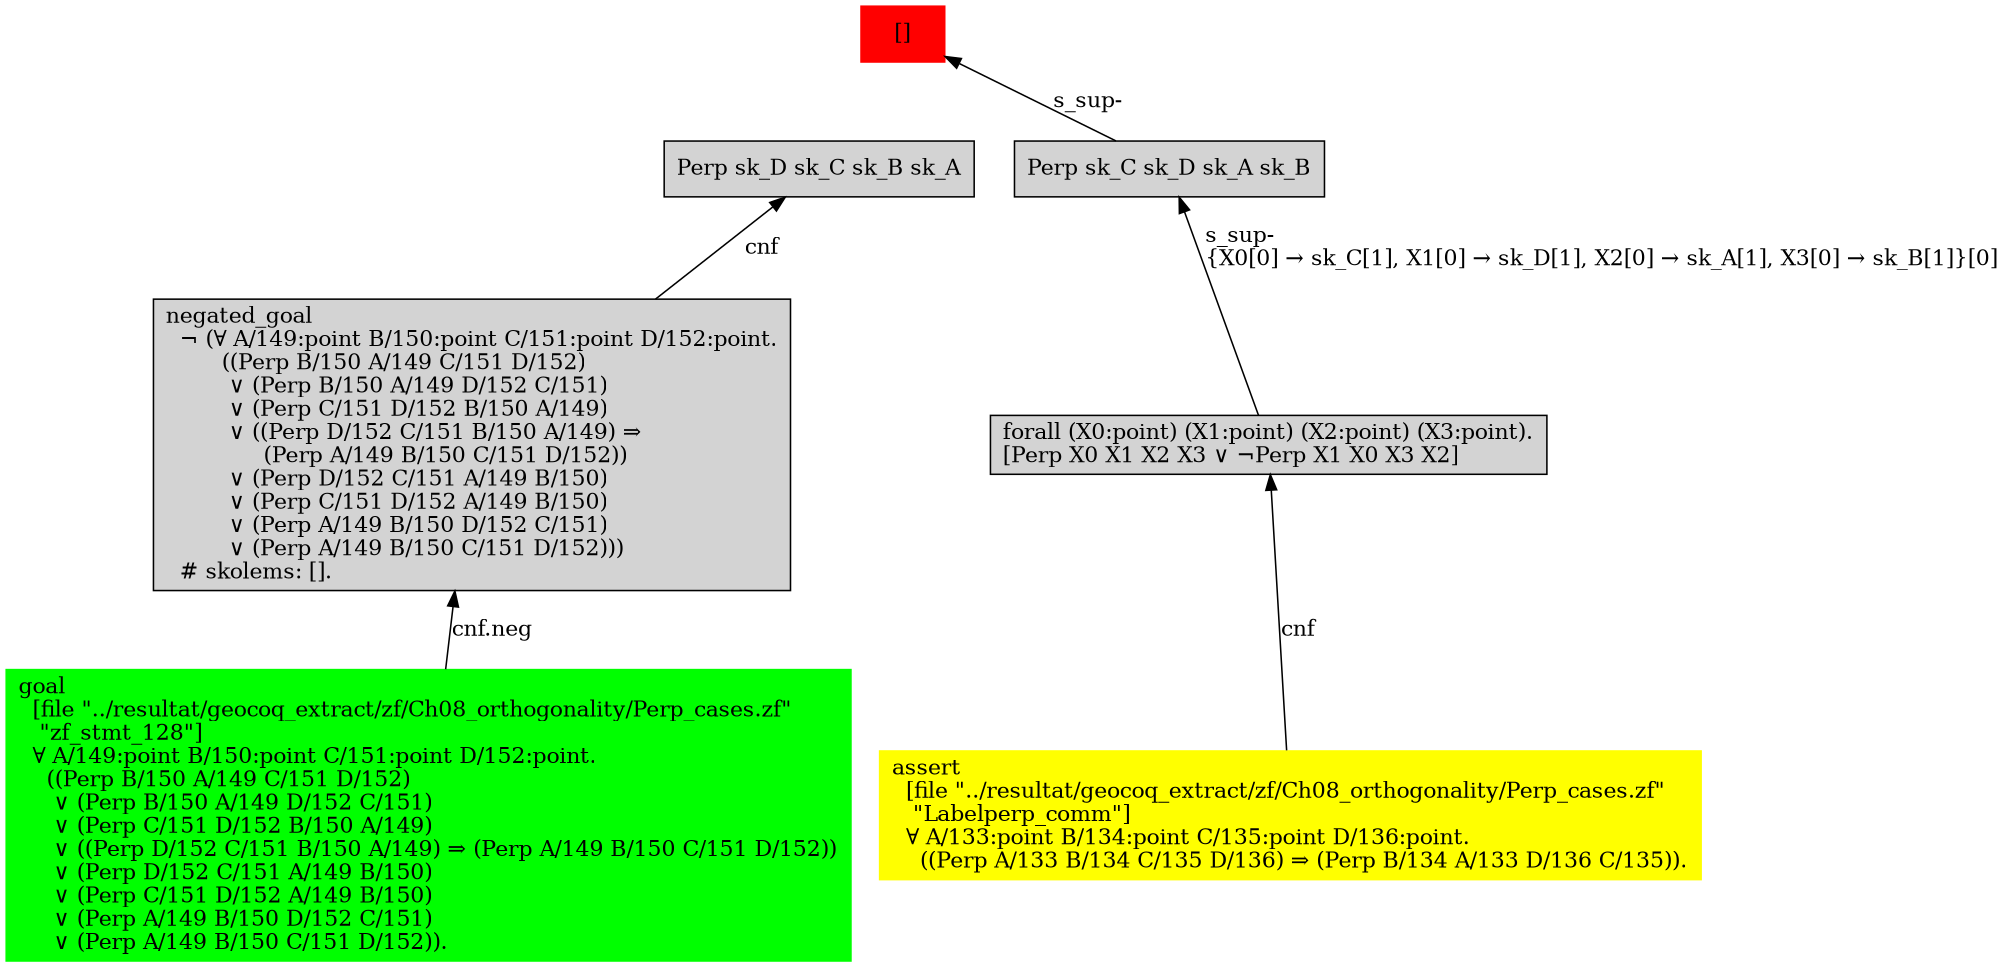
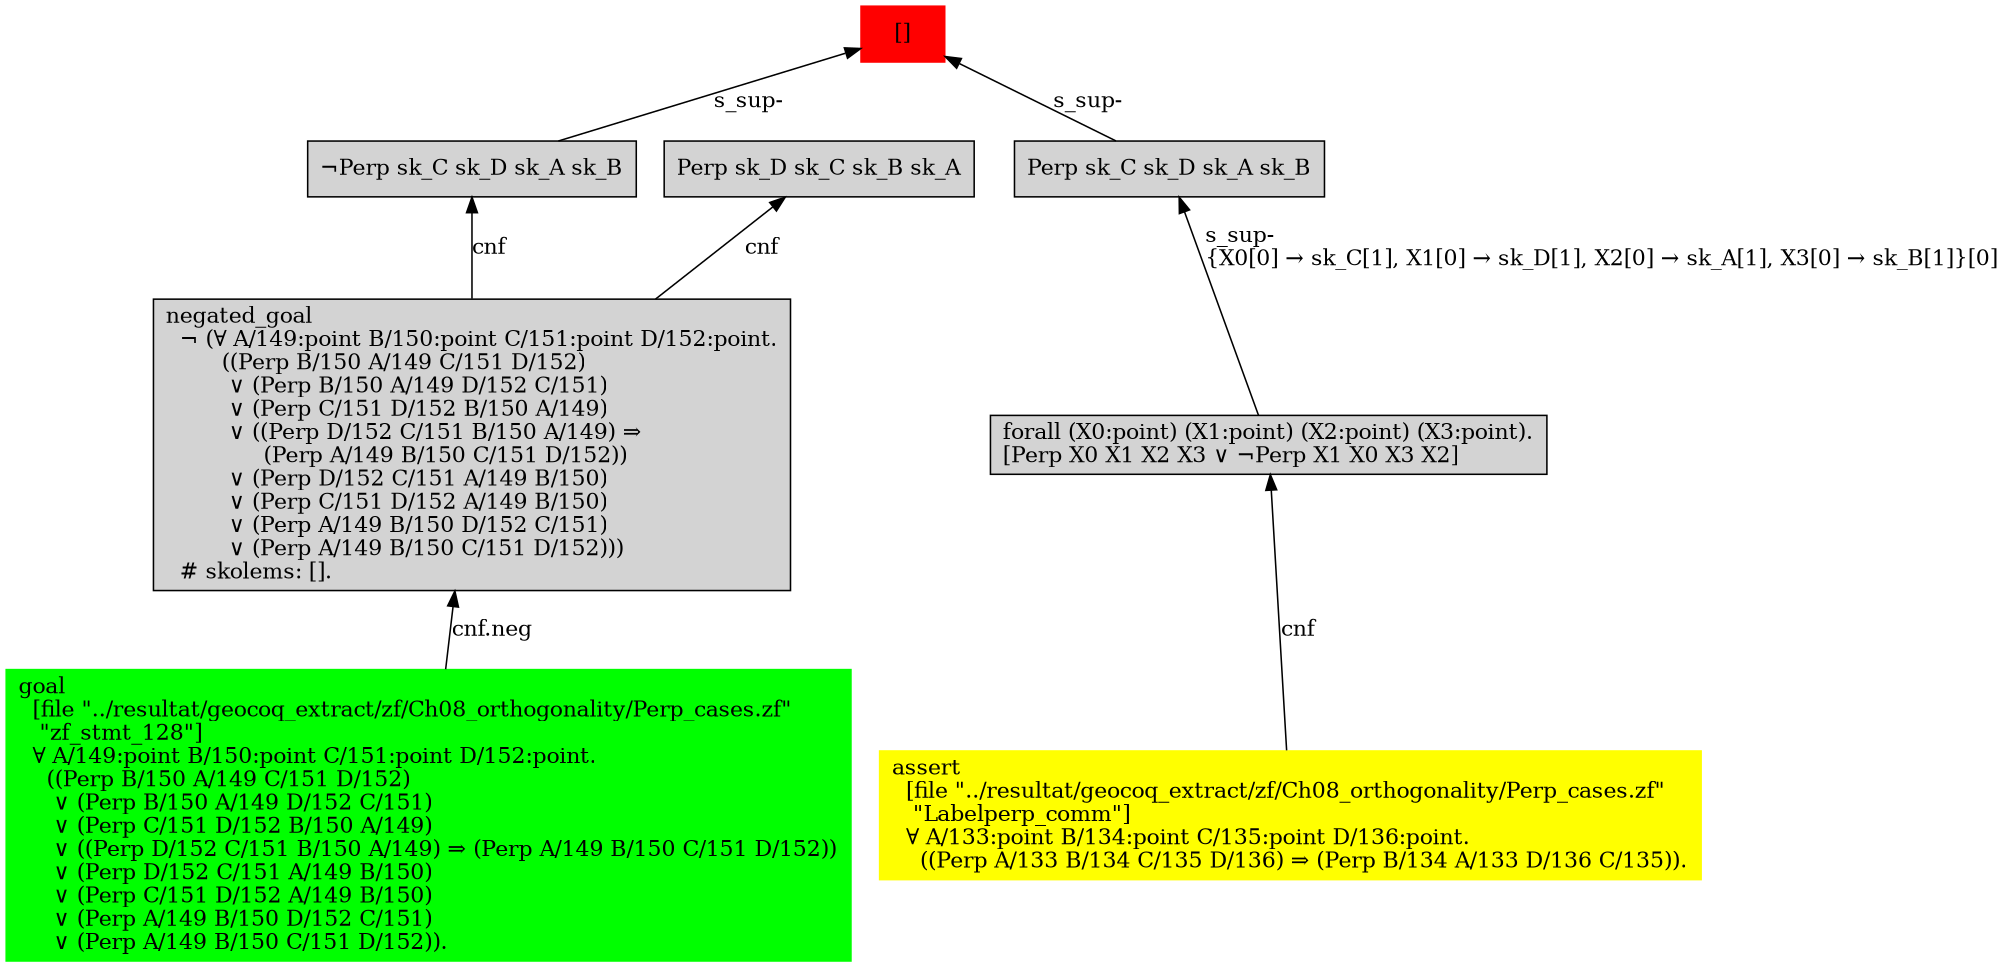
  digraph {
    node [shape=box style=filled]
    edge [dir=back]
    n1 [color=red label="[]"]
+   n2 [label="¬Perp sk_C sk_D sk_A sk_B\l"]
    n3 [label="Perp sk_C sk_D sk_A sk_B\l"]
    n4 [label="negated_goal\l  ¬ (∀ A/149:point B/150:point C/151:point D/152:point.\l        ((Perp B/150 A/149 C/151 D/152)\l         ∨ (Perp B/150 A/149 D/152 C/151)\l         ∨ (Perp C/151 D/152 B/150 A/149)\l         ∨ ((Perp D/152 C/151 B/150 A/149) ⇒\l              (Perp A/149 B/150 C/151 D/152))\l         ∨ (Perp D/152 C/151 A/149 B/150)\l         ∨ (Perp C/151 D/152 A/149 B/150)\l         ∨ (Perp A/149 B/150 D/152 C/151)\l         ∨ (Perp A/149 B/150 C/151 D/152)))\l  # skolems: [].\l"]
    n5 [label="forall (X0:point) (X1:point) (X2:point) (X3:point).\l[Perp X0 X1 X2 X3 ∨ ¬Perp X1 X0 X3 X2]\l"]
    n6 [color=green label="goal\l  [file \"../resultat/geocoq_extract/zf/Ch08_orthogonality/Perp_cases.zf\" \l   \"zf_stmt_128\"]\l  ∀ A/149:point B/150:point C/151:point D/152:point.\l    ((Perp B/150 A/149 C/151 D/152)\l     ∨ (Perp B/150 A/149 D/152 C/151)\l     ∨ (Perp C/151 D/152 B/150 A/149)\l     ∨ ((Perp D/152 C/151 B/150 A/149) ⇒ (Perp A/149 B/150 C/151 D/152))\l     ∨ (Perp D/152 C/151 A/149 B/150)\l     ∨ (Perp C/151 D/152 A/149 B/150)\l     ∨ (Perp A/149 B/150 D/152 C/151)\l     ∨ (Perp A/149 B/150 C/151 D/152)).\l"]
    n7 [color=yellow label="assert\l  [file \"../resultat/geocoq_extract/zf/Ch08_orthogonality/Perp_cases.zf\" \l   \"Labelperp_comm\"]\l  ∀ A/133:point B/134:point C/135:point D/136:point.\l    ((Perp A/133 B/134 C/135 D/136) ⇒ (Perp B/134 A/133 D/136 C/135)).\l"]
    n8 [label="Perp sk_D sk_C sk_B sk_A\l"]
+   n1 -> n2 [label="s_sup-\l"]
    n1 -> n3 [label="s_sup-\l"]
+   n2 -> n4 [label=cnf]
    n3 -> n5 [label="s_sup-\l\{X0[0] → sk_C[1], X1[0] → sk_D[1], X2[0] → sk_A[1], X3[0] → sk_B[1]\}[0]\l"]
    n4 -> n6 [label="cnf.neg"]
    n5 -> n7 [label=cnf]
    n8 -> n4 [label=cnf]
  }
